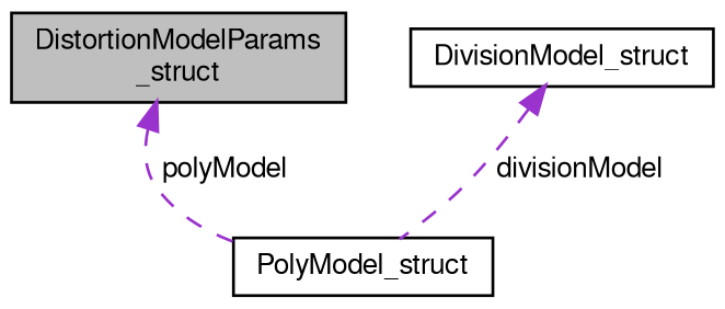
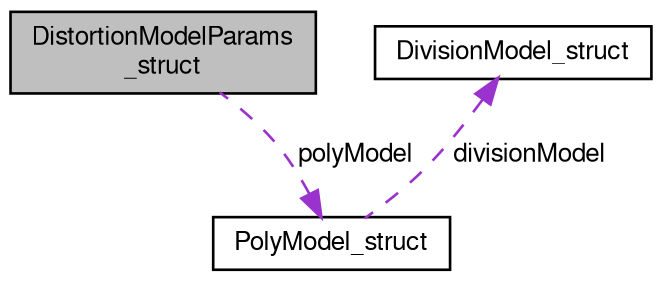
  digraph {
    node [color=black fontname=FreeSans fontsize=10 shape=record]
    edge [color=darkorchid3 dir=back fontname=FreeSans fontsize=10 labelfontname=FreeSans labelfontsize=10 style=dashed]
    n1 [fillcolor=grey75 fontcolor=black height=0.2 label="DistortionModelParams\l_struct" style=filled width=0.4]
    n2 [height=0.2 label=PolyModel_struct width=0.4]
    n3 [height=0.2 label=DivisionModel_struct width=0.4]
-   n1 -> n2 [label=" polyModel"]
+   n2 -> n1 [label=" polyModel"]
    n3 -> n2 [label=" divisionModel"]
  }
